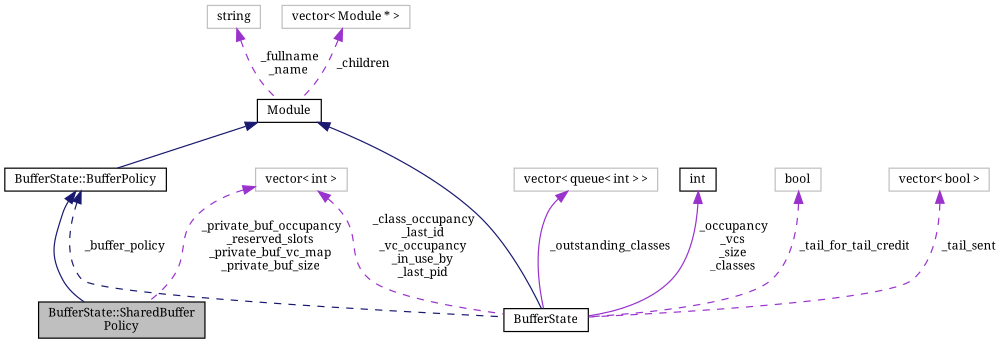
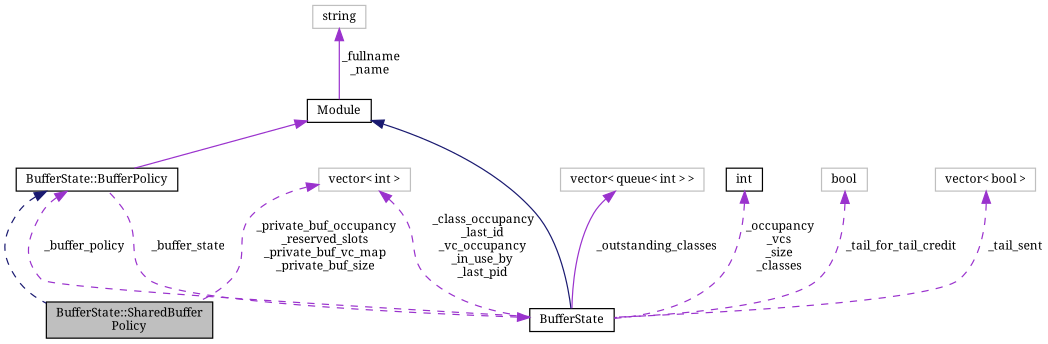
  digraph {
    fontname="Noto Serif"
    node [color=grey75 fontname="Noto Serif" fontsize=10 shape=record]
    edge [color=darkorchid3 dir=back fontname="Noto Serif" fontsize=10 labelfontname=FreeSans labelfontsize=10 style=dashed]
    n1 [color=black fillcolor=grey75 fontcolor=black height=0.2 label="BufferState::SharedBuffer\lPolicy" style=filled width=0.4]
    n2 [color=black height=0.2 label="BufferState::BufferPolicy" width=0.4]
    n3 [color=black height=0.2 label=BufferState width=0.4]
    n4 [color=black height=0.2 label=Module width=0.4]
    n5 [height=0.2 label=string width=0.4]
-   n6 [height=0.2 label="vector\< Module * \>" width=0.4]
    n7 [height=0.2 label="vector\< queue\< int \> \>" width=0.4]
    n8 [color=black height=0.2 label=int width=0.4]
    n9 [height=0.2 label=bool width=0.4]
    n10 [height=0.2 label="vector\< int \>" width=0.4]
    n11 [height=0.2 label="vector\< bool \>" width=0.4]
-   n2 -> n1 [color=midnightblue style=solid]
-   n2 -> n3 [color=midnightblue label=" _buffer_policy"]
-   n4 -> n2 [color=midnightblue style=solid]
+   n2 -> n1 [color=midnightblue]
+   n2 -> n3 [label=" _buffer_policy"]
+   n3 -> n2 [label=" _buffer_state"]
+   n4 -> n2 [style=solid]
    n4 -> n3 [color=midnightblue style=solid]
-   n5 -> n4 [label=" _fullname\n_name"]
-   n6 -> n4 [label=" _children"]
+   n5 -> n4 [label=" _fullname\n_name" style=solid]
    n7 -> n3 [label=" _outstanding_classes" style=solid]
-   n8 -> n3 [label=" _occupancy\n_vcs\n_size\n_classes" style=solid]
+   n8 -> n3 [label=" _occupancy\n_vcs\n_size\n_classes"]
    n9 -> n3 [label=" _tail_for_tail_credit"]
    n10 -> n1 [label=" _private_buf_occupancy\n_reserved_slots\n_private_buf_vc_map\n_private_buf_size"]
    n10 -> n3 [label=" _class_occupancy\n_last_id\n_vc_occupancy\n_in_use_by\n_last_pid"]
    n11 -> n3 [label=" _tail_sent"]
  }
